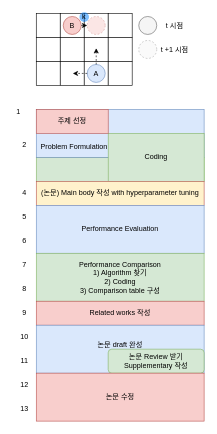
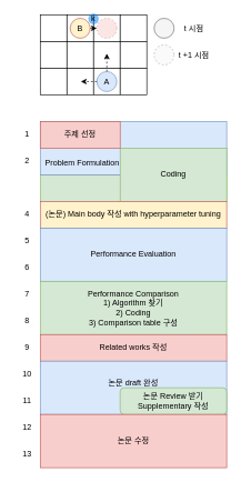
  <mxCell id="0" />
  <mxCell id="1" parent="0" />
  <mxCell id="2" value="" style="rounded=0;whiteSpace=wrap;html=1;fillColor=#d5e8d4;strokeColor=#82b366;" parent="1" vertex="1"><mxGeometry x="60" y="262" width="280" height="40" as="geometry" /></mxCell>
  <mxCell id="3" value="&lt;br&gt;&lt;br&gt;&lt;br&gt;Problem Formulation&amp;nbsp; &amp;nbsp; &amp;nbsp; &amp;nbsp; &amp;nbsp; &amp;nbsp; &amp;nbsp; &amp;nbsp; &amp;nbsp; &amp;nbsp; &amp;nbsp; &amp;nbsp; &amp;nbsp; &amp;nbsp; &amp;nbsp; &amp;nbsp; &amp;nbsp; &amp;nbsp; &amp;nbsp; &amp;nbsp; &amp;nbsp; &amp;nbsp; &amp;nbsp;&amp;nbsp;" style="rounded=0;whiteSpace=wrap;html=1;fillColor=#dae8fc;strokeColor=#6c8ebf;" parent="1" vertex="1"><mxGeometry x="60" y="182" width="280" height="80" as="geometry" /></mxCell>
  <mxCell id="4" value="Coding" style="rounded=0;whiteSpace=wrap;html=1;fillColor=#d5e8d4;strokeColor=#82b366;" parent="1" vertex="1"><mxGeometry x="180" y="222" width="160" height="80" as="geometry" /></mxCell>
  <mxCell id="5" value="" style="whiteSpace=wrap;html=1;aspect=fixed;" parent="1" vertex="1"><mxGeometry x="60" y="22" width="40" height="40" as="geometry" /></mxCell>
  <mxCell id="6" value="" style="whiteSpace=wrap;html=1;aspect=fixed;" parent="1" vertex="1"><mxGeometry x="100" y="22" width="40" height="40" as="geometry" /></mxCell>
  <mxCell id="7" value="" style="whiteSpace=wrap;html=1;aspect=fixed;" parent="1" vertex="1"><mxGeometry x="60" y="62" width="40" height="40" as="geometry" /></mxCell>
  <mxCell id="8" value="" style="whiteSpace=wrap;html=1;aspect=fixed;" parent="1" vertex="1"><mxGeometry x="100" y="62" width="40" height="40" as="geometry" /></mxCell>
  <mxCell id="9" value="" style="whiteSpace=wrap;html=1;aspect=fixed;" parent="1" vertex="1"><mxGeometry x="60" y="102" width="40" height="40" as="geometry" /></mxCell>
  <mxCell id="10" value="" style="whiteSpace=wrap;html=1;aspect=fixed;" parent="1" vertex="1"><mxGeometry x="100" y="102" width="40" height="40" as="geometry" /></mxCell>
  <mxCell id="11" value="" style="whiteSpace=wrap;html=1;aspect=fixed;" parent="1" vertex="1"><mxGeometry x="140" y="22" width="40" height="40" as="geometry" /></mxCell>
  <mxCell id="12" value="" style="whiteSpace=wrap;html=1;aspect=fixed;" parent="1" vertex="1"><mxGeometry x="180" y="22" width="40" height="40" as="geometry" /></mxCell>
  <mxCell id="13" value="" style="whiteSpace=wrap;html=1;aspect=fixed;" parent="1" vertex="1"><mxGeometry x="140" y="62" width="40" height="40" as="geometry" /></mxCell>
  <mxCell id="14" value="" style="whiteSpace=wrap;html=1;aspect=fixed;" parent="1" vertex="1"><mxGeometry x="180" y="62" width="40" height="40" as="geometry" /></mxCell>
  <mxCell id="15" value="" style="whiteSpace=wrap;html=1;aspect=fixed;" parent="1" vertex="1"><mxGeometry x="140" y="102" width="40" height="40" as="geometry" /></mxCell>
  <mxCell id="16" value="" style="whiteSpace=wrap;html=1;aspect=fixed;" parent="1" vertex="1"><mxGeometry x="180" y="102" width="40" height="40" as="geometry" /></mxCell>
- <mxCell id="17" value="B" style="ellipse;whiteSpace=wrap;html=1;aspect=fixed;fillColor=#f8cecc;strokeColor=#b85450;" parent="1" vertex="1"><mxGeometry x="105" y="27" width="30" height="30" as="geometry" /></mxCell>
+ <mxCell id="17" value="B" style="ellipse;whiteSpace=wrap;html=1;aspect=fixed;fillColor=#fff2cc;strokeColor=#b85450;" parent="1" vertex="1"><mxGeometry x="105" y="27" width="30" height="30" as="geometry" /></mxCell>
  <mxCell id="18" value="A" style="ellipse;whiteSpace=wrap;html=1;aspect=fixed;fillColor=#dae8fc;strokeColor=#6c8ebf;" parent="1" vertex="1"><mxGeometry x="145" y="107" width="30" height="30" as="geometry" /></mxCell>
  <mxCell id="19" value="" style="ellipse;whiteSpace=wrap;html=1;aspect=fixed;fillColor=#f8cecc;strokeColor=#b85450;dashed=1;opacity=50;" parent="1" vertex="1"><mxGeometry x="145" y="27" width="30" height="30" as="geometry" /></mxCell>
  <mxCell id="20" value="" style="endArrow=classic;html=1;rounded=0;exitX=1;exitY=0.5;exitDx=0;exitDy=0;entryX=0;entryY=0.5;entryDx=0;entryDy=0;" parent="1" source="17" target="19" edge="1"><mxGeometry width="50" height="50" relative="1" as="geometry"><mxPoint x="128" y="85" as="sourcePoint" /><mxPoint x="178" y="35" as="targetPoint" /></mxGeometry></mxCell>
  <mxCell id="21" value="" style="endArrow=classic;html=1;rounded=0;exitX=0.5;exitY=0;exitDx=0;exitDy=0;dashed=1;" parent="1" source="18" edge="1"><mxGeometry width="50" height="50" relative="1" as="geometry"><mxPoint x="144" y="109" as="sourcePoint" /><mxPoint x="160" y="80" as="targetPoint" /></mxGeometry></mxCell>
  <mxCell id="22" value="" style="endArrow=classic;html=1;rounded=0;exitX=0;exitY=0.5;exitDx=0;exitDy=0;dashed=1;" parent="1" source="18" edge="1"><mxGeometry width="50" height="50" relative="1" as="geometry"><mxPoint x="170" y="117" as="sourcePoint" /><mxPoint x="121" y="122" as="targetPoint" /></mxGeometry></mxCell>
  <mxCell id="23" value="" style="ellipse;whiteSpace=wrap;html=1;aspect=fixed;fillColor=#f5f5f5;strokeColor=#666666;fontColor=#333333;" parent="1" vertex="1"><mxGeometry x="231" y="27" width="30" height="30" as="geometry" /></mxCell>
  <mxCell id="24" value="" style="ellipse;whiteSpace=wrap;html=1;aspect=fixed;fillColor=#f5f5f5;strokeColor=#666666;fontColor=#333333;dashed=1;opacity=50;" parent="1" vertex="1"><mxGeometry x="231" y="67" width="30" height="30" as="geometry" /></mxCell>
  <mxCell id="25" value="t 시점" style="text;html=1;strokeColor=none;fillColor=none;align=center;verticalAlign=middle;whiteSpace=wrap;rounded=0;dashed=1;opacity=50;" parent="1" vertex="1"><mxGeometry x="261" y="27" width="60" height="30" as="geometry" /></mxCell>
  <mxCell id="26" value="t +1 시점" style="text;html=1;strokeColor=none;fillColor=none;align=center;verticalAlign=middle;whiteSpace=wrap;rounded=0;dashed=1;opacity=50;" parent="1" vertex="1"><mxGeometry x="261" y="67" width="60" height="30" as="geometry" /></mxCell>
  <mxCell id="27" value="k" style="ellipse;whiteSpace=wrap;html=1;aspect=fixed;dashed=1;opacity=50;fillColor=#007FFF;strokeColor=none;" parent="1" vertex="1"><mxGeometry x="132" y="20" width="16" height="16" as="geometry" /></mxCell>
- <mxCell id="28" value="1" style="text;html=1;align=center;verticalAlign=middle;resizable=0;points=[];autosize=1;strokeColor=none;fillColor=none;" parent="1" vertex="1"><mxGeometry x="15" y="172" width="30" height="30" as="geometry" /></mxCell>
+ <mxCell id="28" value="1" style="text;html=1;align=center;verticalAlign=middle;resizable=0;points=[];autosize=1;strokeColor=none;fillColor=none;" parent="1" vertex="1"><mxGeometry x="25" y="187" width="30" height="30" as="geometry" /></mxCell>
  <mxCell id="29" value="2" style="text;html=1;align=center;verticalAlign=middle;resizable=0;points=[];autosize=1;strokeColor=none;fillColor=none;" parent="1" vertex="1"><mxGeometry x="25" y="227" width="30" height="30" as="geometry" /></mxCell>
  <mxCell id="30" value="4" style="text;html=1;align=center;verticalAlign=middle;resizable=0;points=[];autosize=1;strokeColor=none;fillColor=none;" parent="1" vertex="1"><mxGeometry x="25" y="307" width="30" height="30" as="geometry" /></mxCell>
  <mxCell id="31" value="5" style="text;html=1;align=center;verticalAlign=middle;resizable=0;points=[];autosize=1;strokeColor=none;fillColor=none;" parent="1" vertex="1"><mxGeometry x="25" y="347" width="30" height="30" as="geometry" /></mxCell>
  <mxCell id="32" value="6" style="text;html=1;align=center;verticalAlign=middle;resizable=0;points=[];autosize=1;strokeColor=none;fillColor=none;" parent="1" vertex="1"><mxGeometry x="25" y="387" width="30" height="30" as="geometry" /></mxCell>
  <mxCell id="33" value="7" style="text;html=1;align=center;verticalAlign=middle;resizable=0;points=[];autosize=1;strokeColor=none;fillColor=none;" parent="1" vertex="1"><mxGeometry x="25" y="427" width="30" height="30" as="geometry" /></mxCell>
  <mxCell id="34" value="8" style="text;html=1;align=center;verticalAlign=middle;resizable=0;points=[];autosize=1;strokeColor=none;fillColor=none;" parent="1" vertex="1"><mxGeometry x="25" y="467" width="30" height="30" as="geometry" /></mxCell>
  <mxCell id="35" value="9" style="text;html=1;align=center;verticalAlign=middle;resizable=0;points=[];autosize=1;strokeColor=none;fillColor=none;" parent="1" vertex="1"><mxGeometry x="25" y="507" width="30" height="30" as="geometry" /></mxCell>
  <mxCell id="36" value="10&lt;br&gt;" style="text;html=1;align=center;verticalAlign=middle;resizable=0;points=[];autosize=1;strokeColor=none;fillColor=none;" parent="1" vertex="1"><mxGeometry x="20" y="547" width="40" height="30" as="geometry" /></mxCell>
  <mxCell id="37" value="11" style="text;html=1;align=center;verticalAlign=middle;resizable=0;points=[];autosize=1;strokeColor=none;fillColor=none;" parent="1" vertex="1"><mxGeometry x="20" y="587" width="40" height="30" as="geometry" /></mxCell>
  <mxCell id="38" value="12" style="text;html=1;align=center;verticalAlign=middle;resizable=0;points=[];autosize=1;strokeColor=none;fillColor=none;" parent="1" vertex="1"><mxGeometry x="20" y="627" width="40" height="30" as="geometry" /></mxCell>
  <mxCell id="39" value="13" style="text;html=1;align=center;verticalAlign=middle;resizable=0;points=[];autosize=1;strokeColor=none;fillColor=none;" parent="1" vertex="1"><mxGeometry x="20" y="667" width="40" height="30" as="geometry" /></mxCell>
  <mxCell id="40" value="주제 선정" style="rounded=0;whiteSpace=wrap;html=1;fillColor=#f8cecc;strokeColor=#b85450;" parent="1" vertex="1"><mxGeometry x="60" y="182" width="120" height="40" as="geometry" /></mxCell>
  <mxCell id="41" value="(논문) Main body 작성 with hyperparameter tuning" style="rounded=0;whiteSpace=wrap;html=1;fillColor=#fff2cc;strokeColor=#b85450;" parent="1" vertex="1"><mxGeometry x="60" y="302" width="280" height="40" as="geometry" /></mxCell>
  <mxCell id="42" value="Performance Evaluation" style="rounded=0;whiteSpace=wrap;html=1;fillColor=#dae8fc;strokeColor=#6c8ebf;" parent="1" vertex="1"><mxGeometry x="60" y="342" width="280" height="80" as="geometry" /></mxCell>
  <mxCell id="43" value="Performance Comparison&lt;br&gt;1) Algorithm 찾기&lt;br&gt;2) Coding&lt;br&gt;3) Comparison table 구성" style="rounded=0;whiteSpace=wrap;html=1;fillColor=#d5e8d4;strokeColor=#82b366;" parent="1" vertex="1"><mxGeometry x="60" y="422" width="280" height="80" as="geometry" /></mxCell>
  <mxCell id="44" value="Related works 작성" style="rounded=0;whiteSpace=wrap;html=1;fillColor=#f8cecc;strokeColor=#b85450;" parent="1" vertex="1"><mxGeometry x="60" y="502" width="280" height="40" as="geometry" /></mxCell>
  <mxCell id="45" value="논문 draft 완성&lt;br&gt;&lt;br&gt;" style="rounded=0;whiteSpace=wrap;html=1;fillColor=#dae8fc;strokeColor=#6c8ebf;" parent="1" vertex="1"><mxGeometry x="60" y="542" width="280" height="80" as="geometry" /></mxCell>
  <mxCell id="46" value="논문 Review 받기&lt;br&gt;Supplementary 작성" style="whiteSpace=wrap;html=1;fillColor=#d5e8d4;strokeColor=#82b366;rounded=1;" parent="1" vertex="1"><mxGeometry x="180" y="582" width="160" height="40" as="geometry" /></mxCell>
  <mxCell id="47" value="논문 수정" style="rounded=0;whiteSpace=wrap;html=1;fillColor=#f8cecc;strokeColor=#b85450;" parent="1" vertex="1"><mxGeometry x="60" y="622" width="280" height="80" as="geometry" /></mxCell>
